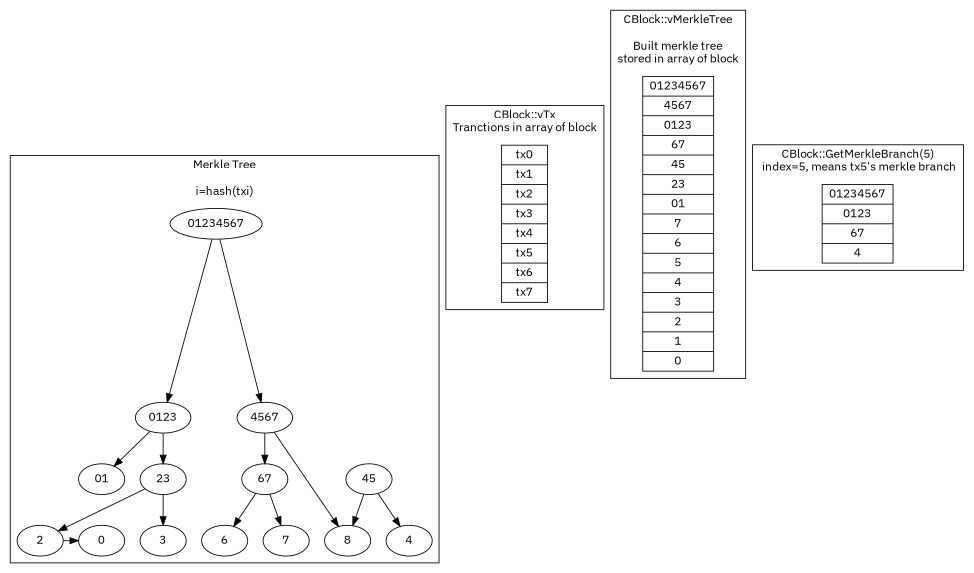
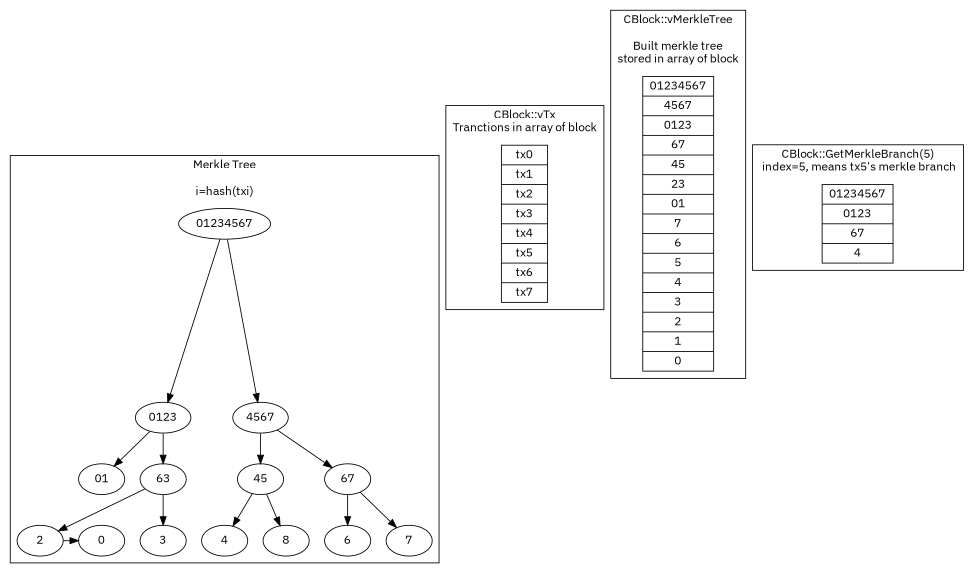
  digraph {
    fontname="IBM Plex Sans"
    node [fontname="IBM Plex Sans"]
    edge [fontname="IBM Plex Sans"]
    0123
    4567
    01
-   23
+   23 [label=63]
    45
    67
    0
    2
    3
    4
    n11 [label=8]
    6
    7
    01234567
    n15 [label="{ tx0|tx1|tx2|tx3|tx4|tx5|tx6|tx7 } " shape=record]
    n16 [label="{ 01234567| 4567|0123| 67|45|23|01| 7|6|5|4|3|2|1|0} " shape=record]
    n17 [label="{ 01234567|0123|67|4}" shape=record]
    subgraph cluster_1 {
      label="Merkle Tree\n\ni=hash(txi)"
      01234567
      subgraph sub_2 {
        label="Merkle Tree\n\ni=hash(txi)"
        rank=same
        0123
        4567
      }
      subgraph sub_3 {
        label="Merkle Tree\n\ni=hash(txi)"
        rank=same
        01
        23
        45
        67
      }
      subgraph sub_4 {
        label="Merkle Tree\n\ni=hash(txi)"
        rank=same
        0
        2
        3
        4
        n11
        6
        7
      }
    }
    subgraph cluster_5 {
      label="CBlock::vTx\nTranctions in array of block"
      n15
    }
    subgraph cluster_6 {
      label="CBlock::vMerkleTree\n\nBuilt merkle tree\nstored in array of block"
      n16
    }
    subgraph cluster_7 {
      label="CBlock::GetMerkleBranch(5)\n index=5, means tx5's merkle branch"
      n17
    }
    0123 -> 01
    0123 -> 23
-   4567 -> n11
+   4567 -> 45
    4567 -> 67
    23 -> 2
    23 -> 3
    45 -> 4
    45 -> n11
    67 -> 6
    67 -> 7
    2 -> 0
    01234567 -> 0123
    01234567 -> 4567
  }
